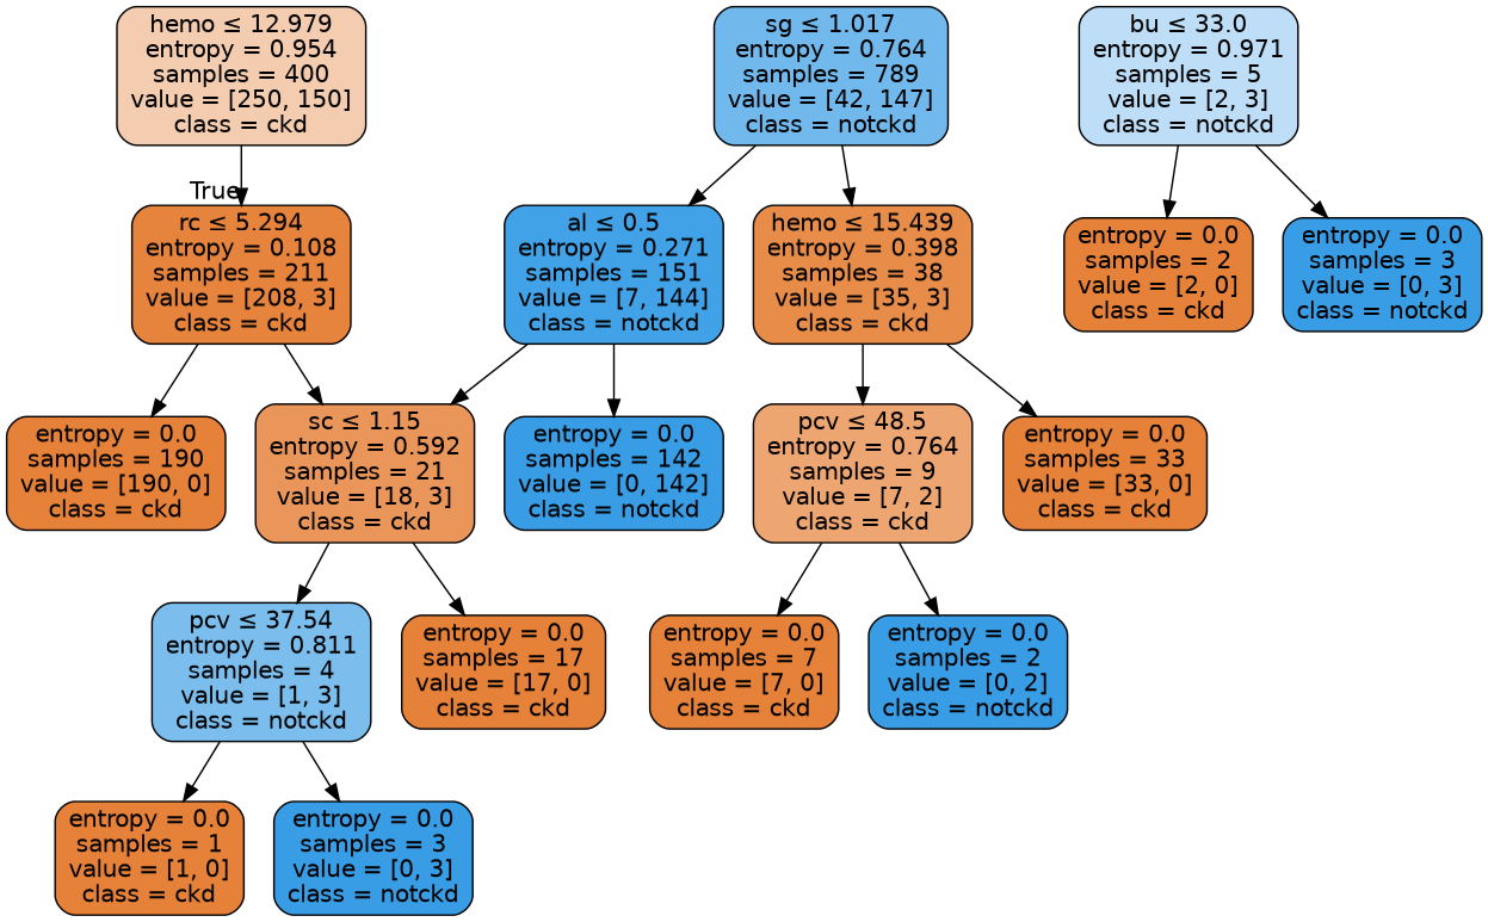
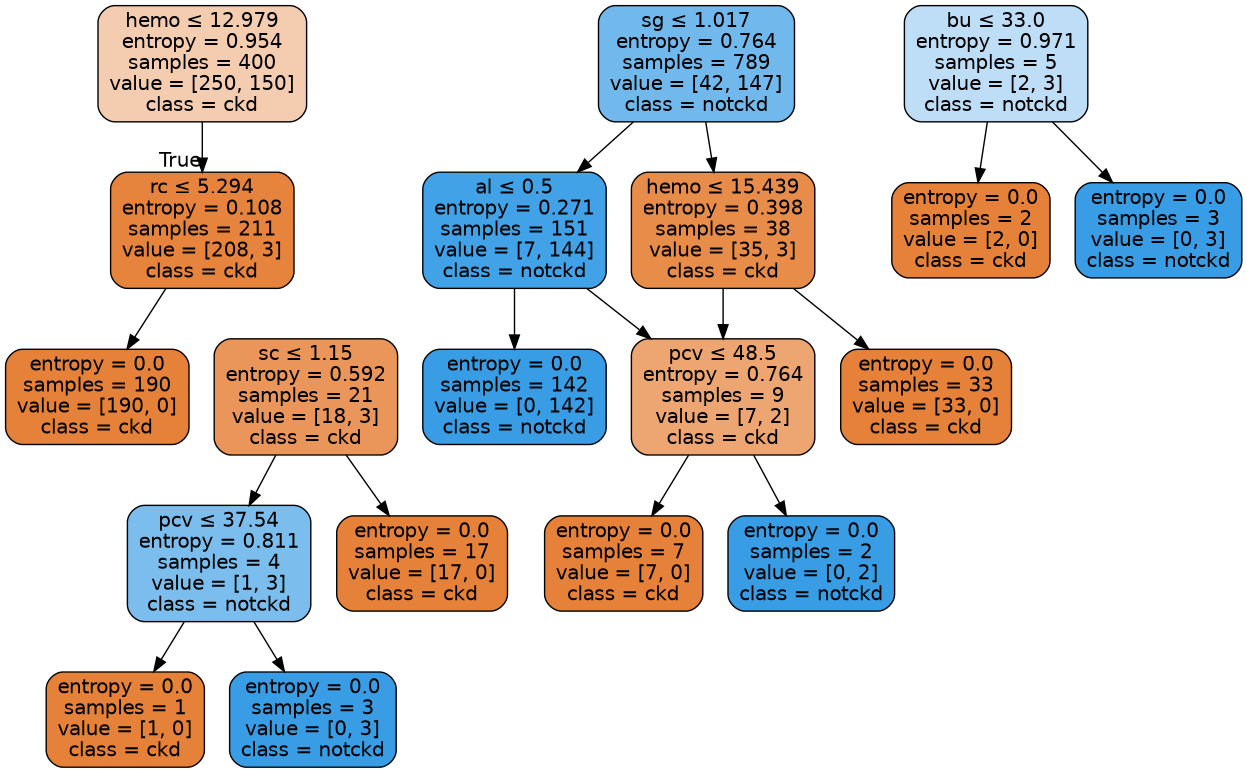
  digraph {
    node [color=black fillcolor="#e58139ff" fontname=helvetica shape=box style="filled, rounded"]
    edge [fontname=helvetica]
    n1 [fillcolor="#e5813966" label=<hemo &le; 12.979<br/>entropy = 0.954<br/>samples = 400<br/>value = [250, 150]<br/>class = ckd>]
    n2 [fillcolor="#e58139fb" label=<rc &le; 5.294<br/>entropy = 0.108<br/>samples = 211<br/>value = [208, 3]<br/>class = ckd>]
    n3 [label=<entropy = 0.0<br/>samples = 190<br/>value = [190, 0]<br/>class = ckd>]
    n4 [fillcolor="#e58139d4" label=<sc &le; 1.15<br/>entropy = 0.592<br/>samples = 21<br/>value = [18, 3]<br/>class = ckd>]
    n5 [fillcolor="#399de5b6" label=<sg &le; 1.017<br/>entropy = 0.764<br/>samples = 789<br/>value = [42, 147]<br/>class = notckd>]
    n6 [fillcolor="#e58139e9" label=<hemo &le; 15.439<br/>entropy = 0.398<br/>samples = 38<br/>value = [35, 3]<br/>class = ckd>]
    n7 [fillcolor="#399de5f3" label=<al &le; 0.5<br/>entropy = 0.271<br/>samples = 151<br/>value = [7, 144]<br/>class = notckd>]
    n8 [fillcolor="#399de5aa" label=<pcv &le; 37.54<br/>entropy = 0.811<br/>samples = 4<br/>value = [1, 3]<br/>class = notckd>]
    n9 [label=<entropy = 0.0<br/>samples = 17<br/>value = [17, 0]<br/>class = ckd>]
    n10 [label=<entropy = 0.0<br/>samples = 1<br/>value = [1, 0]<br/>class = ckd>]
    n11 [fillcolor="#399de5ff" label=<entropy = 0.0<br/>samples = 3<br/>value = [0, 3]<br/>class = notckd>]
    n12 [label=<entropy = 0.0<br/>samples = 33<br/>value = [33, 0]<br/>class = ckd>]
    n13 [fillcolor="#e58139b6" label=<pcv &le; 48.5<br/>entropy = 0.764<br/>samples = 9<br/>value = [7, 2]<br/>class = ckd>]
    n14 [fillcolor="#399de5ff" label=<entropy = 0.0<br/>samples = 142<br/>value = [0, 142]<br/>class = notckd>]
    n15 [fillcolor="#399de555" label=<bu &le; 33.0<br/>entropy = 0.971<br/>samples = 5<br/>value = [2, 3]<br/>class = notckd>]
    n16 [label=<entropy = 0.0<br/>samples = 2<br/>value = [2, 0]<br/>class = ckd>]
    n17 [fillcolor="#399de5ff" label=<entropy = 0.0<br/>samples = 3<br/>value = [0, 3]<br/>class = notckd>]
    n18 [label=<entropy = 0.0<br/>samples = 7<br/>value = [7, 0]<br/>class = ckd>]
    n19 [fillcolor="#399de5ff" label=<entropy = 0.0<br/>samples = 2<br/>value = [0, 2]<br/>class = notckd>]
    n1 -> n2 [headlabel=True labelangle=45 labeldistance=2.5]
    n2 -> n3
-   n2 -> n4
    n4 -> n8
    n4 -> n9
    n5 -> n6
    n5 -> n7
    n6 -> n12
    n6 -> n13
-   n7 -> n4
+   n7 -> n13
    n7 -> n14
    n8 -> n10
    n8 -> n11
    n13 -> n18
    n13 -> n19
    n15 -> n16
    n15 -> n17
  }
